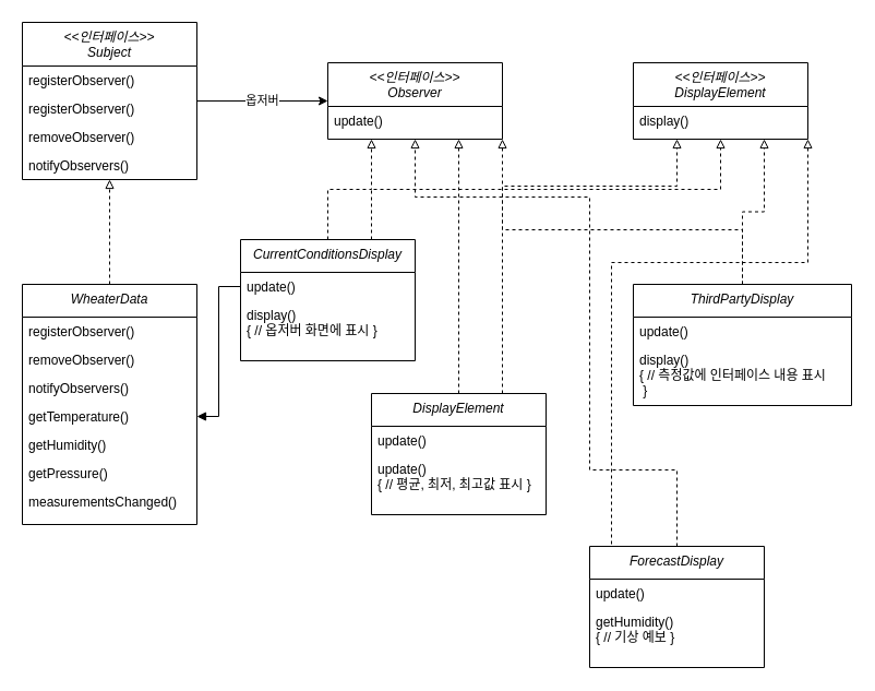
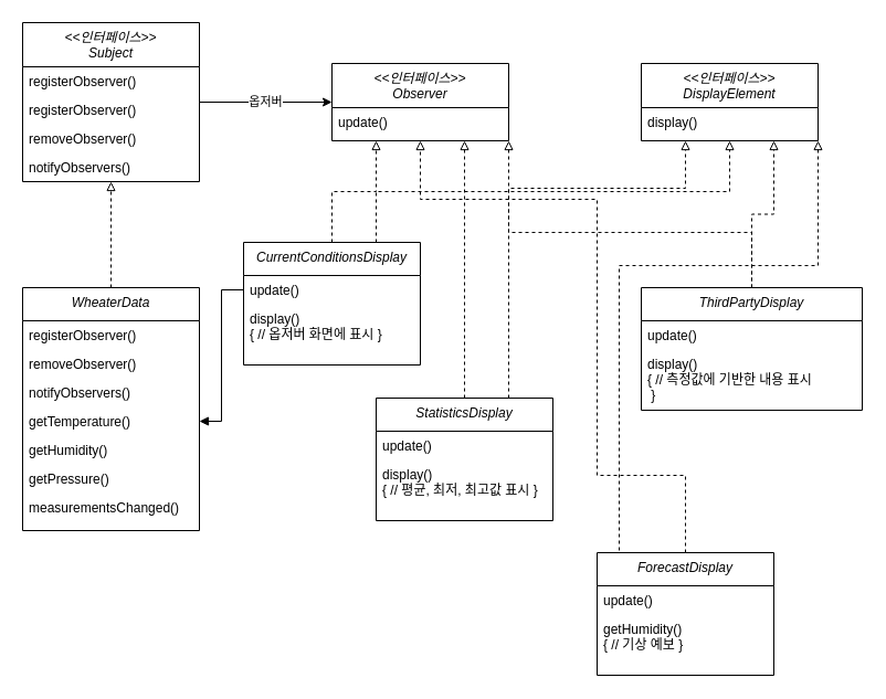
  <mxCell id="0" />
  <mxCell id="1" parent="0" />
  <mxCell id="2" style="edgeStyle=orthogonalEdgeStyle;rounded=0;orthogonalLoop=1;jettySize=auto;html=1;exitX=0.75;exitY=0;exitDx=0;exitDy=0;entryX=1;entryY=1;entryDx=0;entryDy=0;dashed=1;endArrow=block;endFill=0;" edge="1" parent="1" source="33" target="11"><mxGeometry relative="1" as="geometry"><Array as="points"><mxPoint x="560" y="500" /><mxPoint x="560" y="240" /><mxPoint x="740" y="240" /></Array></mxGeometry></mxCell>
  <mxCell id="3" value="옵저버" style="edgeStyle=orthogonalEdgeStyle;rounded=0;orthogonalLoop=1;jettySize=auto;html=1;" edge="1" parent="1" source="4" target="9"><mxGeometry relative="1" as="geometry" /></mxCell>
  <mxCell id="4" value="&lt;&lt;인터페이스&gt;&gt;&#10;Subject" style="swimlane;fontStyle=2;align=center;verticalAlign=top;childLayout=stackLayout;horizontal=1;startSize=40;horizontalStack=0;resizeParent=1;resizeLast=0;collapsible=1;marginBottom=0;rounded=0;shadow=0;strokeWidth=1;" parent="1" vertex="1"><mxGeometry x="20" y="20" width="160" height="144" as="geometry"><mxRectangle x="220" y="120" width="160" height="26" as="alternateBounds" /></mxGeometry></mxCell>
  <mxCell id="5" value="registerObserver()" style="text;align=left;verticalAlign=top;spacingLeft=4;spacingRight=4;overflow=hidden;rotatable=0;points=[[0,0.5],[1,0.5]];portConstraint=eastwest;" parent="4" vertex="1"><mxGeometry y="40" width="160" height="26" as="geometry" /></mxCell>
  <mxCell id="6" value="registerObserver()" style="text;align=left;verticalAlign=top;spacingLeft=4;spacingRight=4;overflow=hidden;rotatable=0;points=[[0,0.5],[1,0.5]];portConstraint=eastwest;" vertex="1" parent="4"><mxGeometry y="66" width="160" height="26" as="geometry" /></mxCell>
  <mxCell id="7" value="removeObserver()" style="text;align=left;verticalAlign=top;spacingLeft=4;spacingRight=4;overflow=hidden;rotatable=0;points=[[0,0.5],[1,0.5]];portConstraint=eastwest;rounded=0;shadow=0;html=0;" parent="4" vertex="1"><mxGeometry y="92" width="160" height="26" as="geometry" /></mxCell>
  <mxCell id="8" value="notifyObservers()" style="text;align=left;verticalAlign=top;spacingLeft=4;spacingRight=4;overflow=hidden;rotatable=0;points=[[0,0.5],[1,0.5]];portConstraint=eastwest;rounded=0;shadow=0;html=0;" parent="4" vertex="1"><mxGeometry y="118" width="160" height="26" as="geometry" /></mxCell>
  <mxCell id="9" value="&lt;&lt;인터페이스&gt;&gt;&#10;Observer" style="swimlane;fontStyle=2;align=center;verticalAlign=top;childLayout=stackLayout;horizontal=1;startSize=40;horizontalStack=0;resizeParent=1;resizeLast=0;collapsible=1;marginBottom=0;rounded=0;shadow=0;strokeWidth=1;" vertex="1" parent="1"><mxGeometry x="300" y="57" width="160" height="70" as="geometry"><mxRectangle x="220" y="120" width="160" height="26" as="alternateBounds" /></mxGeometry></mxCell>
  <mxCell id="10" value="update()" style="text;align=left;verticalAlign=top;spacingLeft=4;spacingRight=4;overflow=hidden;rotatable=0;points=[[0,0.5],[1,0.5]];portConstraint=eastwest;" vertex="1" parent="9"><mxGeometry y="40" width="160" height="26" as="geometry" /></mxCell>
  <mxCell id="11" value="&lt;&lt;인터페이스&gt;&gt;&#10;DisplayElement" style="swimlane;fontStyle=2;align=center;verticalAlign=top;childLayout=stackLayout;horizontal=1;startSize=40;horizontalStack=0;resizeParent=1;resizeLast=0;collapsible=1;marginBottom=0;rounded=0;shadow=0;strokeWidth=1;" vertex="1" parent="1"><mxGeometry x="580" y="57" width="160" height="70" as="geometry"><mxRectangle x="220" y="120" width="160" height="26" as="alternateBounds" /></mxGeometry></mxCell>
  <mxCell id="12" value="display()" style="text;align=left;verticalAlign=top;spacingLeft=4;spacingRight=4;overflow=hidden;rotatable=0;points=[[0,0.5],[1,0.5]];portConstraint=eastwest;" vertex="1" parent="11"><mxGeometry y="40" width="160" height="26" as="geometry" /></mxCell>
  <mxCell id="13" value="" style="edgeStyle=orthogonalEdgeStyle;rounded=0;orthogonalLoop=1;jettySize=auto;html=1;dashed=1;endArrow=block;endFill=0;" edge="1" parent="1" source="14" target="8"><mxGeometry relative="1" as="geometry"><Array as="points"><mxPoint x="100" y="190" /><mxPoint x="100" y="190" /></Array></mxGeometry></mxCell>
  <mxCell id="14" value="WheaterData" style="swimlane;fontStyle=2;align=center;verticalAlign=top;childLayout=stackLayout;horizontal=1;startSize=30;horizontalStack=0;resizeParent=1;resizeLast=0;collapsible=1;marginBottom=0;rounded=0;shadow=0;strokeWidth=1;" vertex="1" parent="1"><mxGeometry x="20" y="260" width="160" height="220" as="geometry"><mxRectangle x="220" y="120" width="160" height="26" as="alternateBounds" /></mxGeometry></mxCell>
  <mxCell id="15" value="registerObserver()" style="text;align=left;verticalAlign=top;spacingLeft=4;spacingRight=4;overflow=hidden;rotatable=0;points=[[0,0.5],[1,0.5]];portConstraint=eastwest;" vertex="1" parent="14"><mxGeometry y="30" width="160" height="26" as="geometry" /></mxCell>
  <mxCell id="16" value="removeObserver()" style="text;align=left;verticalAlign=top;spacingLeft=4;spacingRight=4;overflow=hidden;rotatable=0;points=[[0,0.5],[1,0.5]];portConstraint=eastwest;" vertex="1" parent="14"><mxGeometry y="56" width="160" height="26" as="geometry" /></mxCell>
  <mxCell id="17" value="notifyObservers()" style="text;align=left;verticalAlign=top;spacingLeft=4;spacingRight=4;overflow=hidden;rotatable=0;points=[[0,0.5],[1,0.5]];portConstraint=eastwest;" vertex="1" parent="14"><mxGeometry y="82" width="160" height="26" as="geometry" /></mxCell>
  <mxCell id="18" value="getTemperature()" style="text;align=left;verticalAlign=top;spacingLeft=4;spacingRight=4;overflow=hidden;rotatable=0;points=[[0,0.5],[1,0.5]];portConstraint=eastwest;" vertex="1" parent="14"><mxGeometry y="108" width="160" height="26" as="geometry" /></mxCell>
  <mxCell id="19" value="getHumidity()" style="text;align=left;verticalAlign=top;spacingLeft=4;spacingRight=4;overflow=hidden;rotatable=0;points=[[0,0.5],[1,0.5]];portConstraint=eastwest;" vertex="1" parent="14"><mxGeometry y="134" width="160" height="26" as="geometry" /></mxCell>
  <mxCell id="20" value="getPressure()" style="text;align=left;verticalAlign=top;spacingLeft=4;spacingRight=4;overflow=hidden;rotatable=0;points=[[0,0.5],[1,0.5]];portConstraint=eastwest;" vertex="1" parent="14"><mxGeometry y="160" width="160" height="26" as="geometry" /></mxCell>
  <mxCell id="21" value="measurementsChanged()" style="text;align=left;verticalAlign=top;spacingLeft=4;spacingRight=4;overflow=hidden;rotatable=0;points=[[0,0.5],[1,0.5]];portConstraint=eastwest;" vertex="1" parent="14"><mxGeometry y="186" width="160" height="26" as="geometry" /></mxCell>
  <mxCell id="22" style="edgeStyle=orthogonalEdgeStyle;rounded=0;orthogonalLoop=1;jettySize=auto;html=1;exitX=0.5;exitY=0;exitDx=0;exitDy=0;entryX=0.25;entryY=1;entryDx=0;entryDy=0;dashed=1;endArrow=block;endFill=0;" edge="1" parent="1" source="24" target="9"><mxGeometry relative="1" as="geometry" /></mxCell>
  <mxCell id="23" style="edgeStyle=orthogonalEdgeStyle;rounded=0;orthogonalLoop=1;jettySize=auto;html=1;exitX=0.75;exitY=0;exitDx=0;exitDy=0;entryX=0.5;entryY=1;entryDx=0;entryDy=0;dashed=1;endArrow=block;endFill=0;" edge="1" parent="1" source="24" target="11"><mxGeometry relative="1" as="geometry" /></mxCell>
  <mxCell id="24" value="CurrentConditionsDisplay" style="swimlane;fontStyle=2;align=center;verticalAlign=top;childLayout=stackLayout;horizontal=1;startSize=30;horizontalStack=0;resizeParent=1;resizeLast=0;collapsible=1;marginBottom=0;rounded=0;shadow=0;strokeWidth=1;" vertex="1" parent="1"><mxGeometry x="220" y="219" width="160" height="111" as="geometry"><mxRectangle x="220" y="120" width="160" height="26" as="alternateBounds" /></mxGeometry></mxCell>
  <mxCell id="25" value="update()" style="text;align=left;verticalAlign=top;spacingLeft=4;spacingRight=4;overflow=hidden;rotatable=0;points=[[0,0.5],[1,0.5]];portConstraint=eastwest;" vertex="1" parent="24"><mxGeometry y="30" width="160" height="26" as="geometry" /></mxCell>
  <mxCell id="26" value="display()&#10;{ // 옵저버 화면에 표시 }" style="text;align=left;verticalAlign=top;spacingLeft=4;spacingRight=4;overflow=hidden;rotatable=0;points=[[0,0.5],[1,0.5]];portConstraint=eastwest;" vertex="1" parent="24"><mxGeometry y="56" width="160" height="44" as="geometry" /></mxCell>
  <mxCell id="27" style="edgeStyle=orthogonalEdgeStyle;rounded=0;orthogonalLoop=1;jettySize=auto;html=1;endArrow=block;endFill=0;dashed=1;exitX=0.5;exitY=0;exitDx=0;exitDy=0;entryX=0.75;entryY=1;entryDx=0;entryDy=0;" edge="1" parent="1" source="29" target="9"><mxGeometry relative="1" as="geometry"><mxPoint x="380" y="130" as="targetPoint" /><mxPoint x="420" y="357" as="sourcePoint" /></mxGeometry></mxCell>
  <mxCell id="28" style="edgeStyle=orthogonalEdgeStyle;rounded=0;orthogonalLoop=1;jettySize=auto;html=1;exitX=0.75;exitY=0;exitDx=0;exitDy=0;entryX=0.25;entryY=1;entryDx=0;entryDy=0;dashed=1;endArrow=block;endFill=0;" edge="1" parent="1" source="29" target="11"><mxGeometry relative="1" as="geometry"><Array as="points"><mxPoint x="460" y="170" /><mxPoint x="620" y="170" /></Array></mxGeometry></mxCell>
- <mxCell id="29" value="DisplayElement" style="swimlane;fontStyle=2;align=center;verticalAlign=top;childLayout=stackLayout;horizontal=1;startSize=30;horizontalStack=0;resizeParent=1;resizeLast=0;collapsible=1;marginBottom=0;rounded=0;shadow=0;strokeWidth=1;" vertex="1" parent="1"><mxGeometry x="340" y="360" width="160" height="111" as="geometry"><mxRectangle x="220" y="120" width="160" height="26" as="alternateBounds" /></mxGeometry></mxCell>
+ <mxCell id="29" value="StatisticsDisplay" style="swimlane;fontStyle=2;align=center;verticalAlign=top;childLayout=stackLayout;horizontal=1;startSize=30;horizontalStack=0;resizeParent=1;resizeLast=0;collapsible=1;marginBottom=0;rounded=0;shadow=0;strokeWidth=1;" vertex="1" parent="1"><mxGeometry x="340" y="360" width="160" height="111" as="geometry"><mxRectangle x="220" y="120" width="160" height="26" as="alternateBounds" /></mxGeometry></mxCell>
  <mxCell id="30" value="update()" style="text;align=left;verticalAlign=top;spacingLeft=4;spacingRight=4;overflow=hidden;rotatable=0;points=[[0,0.5],[1,0.5]];portConstraint=eastwest;" vertex="1" parent="29"><mxGeometry y="30" width="160" height="26" as="geometry" /></mxCell>
- <mxCell id="31" value="update()&#10;{ // 평균, 최저, 최고값 표시 }" style="text;align=left;verticalAlign=top;spacingLeft=4;spacingRight=4;overflow=hidden;rotatable=0;points=[[0,0.5],[1,0.5]];portConstraint=eastwest;" vertex="1" parent="29"><mxGeometry y="56" width="160" height="44" as="geometry" /></mxCell>
+ <mxCell id="31" value="display()&#10;{ // 평균, 최저, 최고값 표시 }" style="text;align=left;verticalAlign=top;spacingLeft=4;spacingRight=4;overflow=hidden;rotatable=0;points=[[0,0.5],[1,0.5]];portConstraint=eastwest;" vertex="1" parent="29"><mxGeometry y="56" width="160" height="44" as="geometry" /></mxCell>
  <mxCell id="32" style="edgeStyle=orthogonalEdgeStyle;rounded=0;orthogonalLoop=1;jettySize=auto;html=1;entryX=0.5;entryY=1;entryDx=0;entryDy=0;dashed=1;endArrow=block;endFill=0;exitX=0.5;exitY=0;exitDx=0;exitDy=0;" edge="1" parent="1" source="33" target="9"><mxGeometry relative="1" as="geometry"><Array as="points"><mxPoint x="620" y="430" /><mxPoint x="540" y="430" /><mxPoint x="540" y="180" /><mxPoint x="380" y="180" /></Array></mxGeometry></mxCell>
  <mxCell id="33" value="ForecastDisplay" style="swimlane;fontStyle=2;align=center;verticalAlign=top;childLayout=stackLayout;horizontal=1;startSize=30;horizontalStack=0;resizeParent=1;resizeLast=0;collapsible=1;marginBottom=0;rounded=0;shadow=0;strokeWidth=1;" vertex="1" parent="1"><mxGeometry x="540" y="500" width="160" height="111" as="geometry"><mxRectangle x="220" y="120" width="160" height="26" as="alternateBounds" /></mxGeometry></mxCell>
  <mxCell id="34" value="update()" style="text;align=left;verticalAlign=top;spacingLeft=4;spacingRight=4;overflow=hidden;rotatable=0;points=[[0,0.5],[1,0.5]];portConstraint=eastwest;" vertex="1" parent="33"><mxGeometry y="30" width="160" height="26" as="geometry" /></mxCell>
  <mxCell id="35" value="getHumidity()&#10;{ // 기상 예보 }" style="text;align=left;verticalAlign=top;spacingLeft=4;spacingRight=4;overflow=hidden;rotatable=0;points=[[0,0.5],[1,0.5]];portConstraint=eastwest;" vertex="1" parent="33"><mxGeometry y="56" width="160" height="44" as="geometry" /></mxCell>
  <mxCell id="36" style="edgeStyle=orthogonalEdgeStyle;rounded=0;orthogonalLoop=1;jettySize=auto;html=1;entryX=1;entryY=1;entryDx=0;entryDy=0;dashed=1;endArrow=block;endFill=0;" edge="1" parent="1" source="38" target="9"><mxGeometry relative="1" as="geometry"><Array as="points"><mxPoint x="680" y="210" /><mxPoint x="460" y="210" /></Array></mxGeometry></mxCell>
  <mxCell id="37" style="edgeStyle=orthogonalEdgeStyle;rounded=0;orthogonalLoop=1;jettySize=auto;html=1;entryX=0.75;entryY=1;entryDx=0;entryDy=0;dashed=1;endArrow=block;endFill=0;" edge="1" parent="1" source="38" target="11"><mxGeometry relative="1" as="geometry" /></mxCell>
  <mxCell id="38" value="ThirdPartyDisplay" style="swimlane;fontStyle=2;align=center;verticalAlign=top;childLayout=stackLayout;horizontal=1;startSize=30;horizontalStack=0;resizeParent=1;resizeLast=0;collapsible=1;marginBottom=0;rounded=0;shadow=0;strokeWidth=1;" vertex="1" parent="1"><mxGeometry x="580" y="260" width="200" height="111" as="geometry"><mxRectangle x="220" y="120" width="160" height="26" as="alternateBounds" /></mxGeometry></mxCell>
  <mxCell id="39" value="update()" style="text;align=left;verticalAlign=top;spacingLeft=4;spacingRight=4;overflow=hidden;rotatable=0;points=[[0,0.5],[1,0.5]];portConstraint=eastwest;" vertex="1" parent="38"><mxGeometry y="30" width="200" height="26" as="geometry" /></mxCell>
- <mxCell id="40" value="display()&#10;{ // 측정값에 인터페이스 내용 표시&#10; }" style="text;align=left;verticalAlign=top;spacingLeft=4;spacingRight=4;overflow=hidden;rotatable=0;points=[[0,0.5],[1,0.5]];portConstraint=eastwest;" vertex="1" parent="38"><mxGeometry y="56" width="200" height="44" as="geometry" /></mxCell>
+ <mxCell id="40" value="display()&#10;{ // 측정값에 기반한 내용 표시&#10; }" style="text;align=left;verticalAlign=top;spacingLeft=4;spacingRight=4;overflow=hidden;rotatable=0;points=[[0,0.5],[1,0.5]];portConstraint=eastwest;" vertex="1" parent="38"><mxGeometry y="56" width="200" height="44" as="geometry" /></mxCell>
  <mxCell id="41" style="edgeStyle=orthogonalEdgeStyle;rounded=0;orthogonalLoop=1;jettySize=auto;html=1;exitX=0;exitY=0.5;exitDx=0;exitDy=0;endArrow=block;endFill=1;" edge="1" parent="1" source="25" target="18"><mxGeometry relative="1" as="geometry" /></mxCell>
